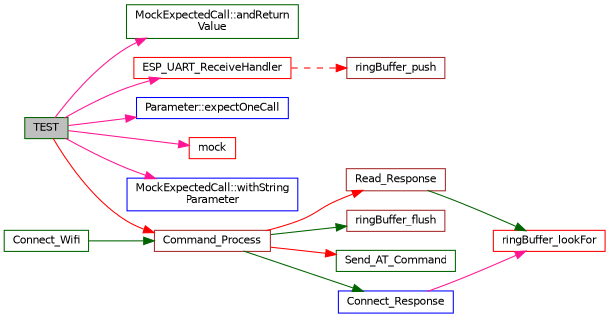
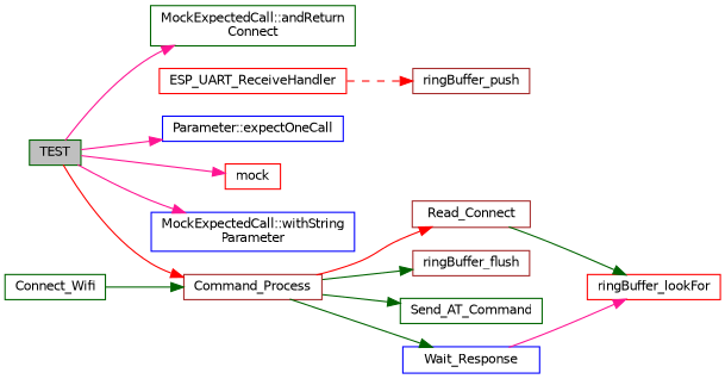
  digraph {
    rankdir=LR
    node [color=darkgreen fillcolor=white fontname=Helvetica fontsize=10 shape=record style=filled]
    edge [color=deeppink fontname=Helvetica fontsize=10 labelfontname=Helvetica labelfontsize=10 style=solid]
    n1 [fillcolor=grey75 fontcolor=black height=0.2 label=TEST width=0.4]
-   n2 [height=0.2 label="MockExpectedCall::andReturn\lValue" width=0.4]
+   n2 [height=0.2 label="MockExpectedCall::andReturn\lConnect" width=0.4]
    n3 [color=red height=0.2 label=ESP_UART_ReceiveHandler width=0.4]
    n4 [color=blue height=0.2 label="Parameter::expectOneCall" width=0.4]
    n5 [color=red height=0.2 label=mock width=0.4]
    n6 [color=blue height=0.2 label="MockExpectedCall::withString\lParameter" width=0.4]
    n7 [color=brown height=0.2 label=Command_Process width=0.4]
    n8 [height=0.2 label=Connect_Wifi width=0.4]
    n9 [color=brown height=0.2 label=ringBuffer_push width=0.4]
-   n10 [color=brown height=0.2 label=Read_Response width=0.4]
+   n10 [color=brown height=0.2 label=Read_Connect width=0.4]
    n11 [color=brown height=0.2 label=ringBuffer_flush width=0.4]
    n12 [height=0.2 label=Send_AT_Command width=0.4]
-   n13 [color=blue height=0.2 label=Connect_Response width=0.4]
+   n13 [color=blue height=0.2 label=Wait_Response width=0.4]
    n14 [color=red height=0.2 label=ringBuffer_lookFor width=0.4]
    n1 -> n2
-   n1 -> n3
    n1 -> n4
    n1 -> n5
    n1 -> n6
    n1 -> n7 [color=red]
    n3 -> n9 [color=red style=dashed]
    n7 -> n10 [color=red]
    n7 -> n11 [color=darkgreen]
-   n7 -> n12 [color=red]
+   n7 -> n12 [color=darkgreen]
    n7 -> n13 [color=darkgreen]
    n8 -> n7 [color=darkgreen]
    n10 -> n14 [color=darkgreen]
    n13 -> n14
  }
